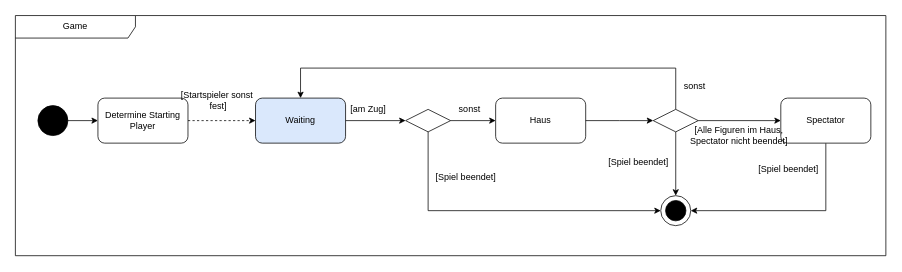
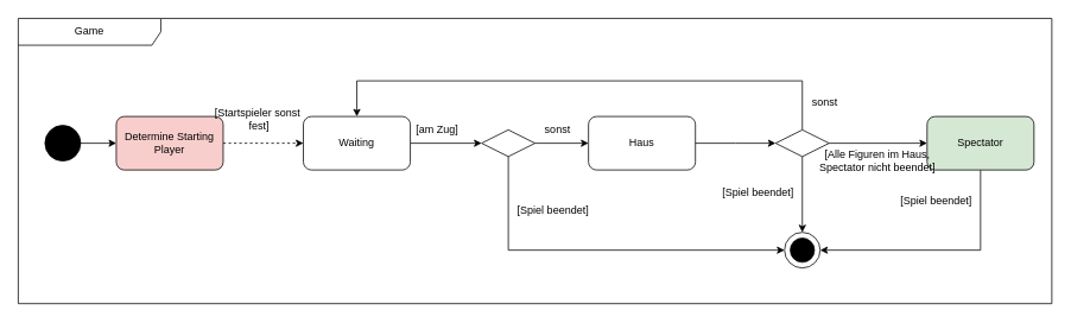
  <mxCell id="0" />
  <mxCell id="1" parent="0" />
  <mxCell id="2" value="Game" style="shape=umlFrame;whiteSpace=wrap;html=1;pointerEvents=0;recursiveResize=0;container=1;collapsible=0;width=160;" parent="1" vertex="1"><mxGeometry x="20" y="20" width="1160" height="320" as="geometry" /></mxCell>
  <mxCell id="3" style="edgeStyle=orthogonalEdgeStyle;rounded=0;orthogonalLoop=1;jettySize=auto;html=1;entryX=0;entryY=0.5;entryDx=0;entryDy=0;dashed=1;" parent="2" source="26" target="5" edge="1"><mxGeometry relative="1" as="geometry" /></mxCell>
  <mxCell id="4" style="edgeStyle=orthogonalEdgeStyle;rounded=0;orthogonalLoop=1;jettySize=auto;html=1;entryX=0;entryY=0.5;entryDx=0;entryDy=0;" parent="2" source="5" target="19" edge="1"><mxGeometry relative="1" as="geometry" /></mxCell>
- <mxCell id="5" value="Waiting" style="rounded=1;whiteSpace=wrap;html=1;fillColor=#dae8fc;" parent="2" vertex="1"><mxGeometry x="320" y="110" width="120" height="60" as="geometry" /></mxCell>
+ <mxCell id="5" value="Waiting" style="rounded=1;whiteSpace=wrap;html=1;" parent="2" vertex="1"><mxGeometry x="320" y="110" width="120" height="60" as="geometry" /></mxCell>
  <mxCell id="6" style="edgeStyle=orthogonalEdgeStyle;rounded=0;orthogonalLoop=1;jettySize=auto;html=1;entryX=0.5;entryY=0;entryDx=0;entryDy=0;exitX=0.5;exitY=0;exitDx=0;exitDy=0;" parent="2" source="12" target="5" edge="1"><mxGeometry relative="1" as="geometry"><Array as="points"><mxPoint x="880" y="70" /><mxPoint x="380" y="70" /></Array></mxGeometry></mxCell>
  <mxCell id="7" value="Haus" style="rounded=1;whiteSpace=wrap;html=1;" parent="2" vertex="1"><mxGeometry x="640" y="110" width="120" height="60" as="geometry" /></mxCell>
  <mxCell id="8" value="" style="ellipse;whiteSpace=wrap;html=1;aspect=fixed;" parent="2" vertex="1"><mxGeometry x="860" y="240" width="40" height="40" as="geometry" /></mxCell>
  <mxCell id="9" value="" style="ellipse;whiteSpace=wrap;html=1;aspect=fixed;fillColor=#000000;" parent="2" vertex="1"><mxGeometry x="866.41" y="246.41" width="27.18" height="27.18" as="geometry" /></mxCell>
  <mxCell id="10" style="edgeStyle=orthogonalEdgeStyle;rounded=0;orthogonalLoop=1;jettySize=auto;html=1;entryX=0.5;entryY=0;entryDx=0;entryDy=0;exitX=0.5;exitY=1;exitDx=0;exitDy=0;" parent="2" source="12" target="8" edge="1"><mxGeometry relative="1" as="geometry" /></mxCell>
  <mxCell id="11" style="edgeStyle=orthogonalEdgeStyle;rounded=0;orthogonalLoop=1;jettySize=auto;html=1;entryX=0;entryY=0.5;entryDx=0;entryDy=0;exitX=1;exitY=0.5;exitDx=0;exitDy=0;" parent="2" source="12" target="14" edge="1"><mxGeometry relative="1" as="geometry" /></mxCell>
  <mxCell id="12" value="" style="rhombus;whiteSpace=wrap;html=1;" parent="2" vertex="1"><mxGeometry x="850" y="125" width="60" height="30" as="geometry" /></mxCell>
  <mxCell id="13" style="edgeStyle=orthogonalEdgeStyle;rounded=0;orthogonalLoop=1;jettySize=auto;html=1;exitX=0.5;exitY=1;exitDx=0;exitDy=0;entryX=1;entryY=0.5;entryDx=0;entryDy=0;" parent="2" source="14" target="8" edge="1"><mxGeometry relative="1" as="geometry"><Array as="points"><mxPoint x="1080" y="260" /></Array><mxPoint x="810" y="503" as="targetPoint" /></mxGeometry></mxCell>
- <mxCell id="14" value="Spectator" style="rounded=1;whiteSpace=wrap;html=1;" parent="2" vertex="1"><mxGeometry x="1020" y="110" width="120" height="60" as="geometry" /></mxCell>
+ <mxCell id="14" value="Spectator" style="rounded=1;whiteSpace=wrap;html=1;fillColor=#d5e8d4;" parent="2" vertex="1"><mxGeometry x="1020" y="110" width="120" height="60" as="geometry" /></mxCell>
  <mxCell id="15" value="[Alle Figuren im Haus,&lt;div&gt;Spectator nicht beendet]&lt;/div&gt;" style="text;html=1;align=center;verticalAlign=middle;resizable=0;points=[];autosize=1;strokeColor=none;fillColor=none;" parent="2" vertex="1"><mxGeometry x="893.59" y="140" width="140" height="40" as="geometry" /></mxCell>
  <mxCell id="16" value="[Spiel beendet]" style="text;html=1;align=center;verticalAlign=middle;resizable=0;points=[];autosize=1;strokeColor=none;fillColor=none;" parent="2" vertex="1"><mxGeometry x="780" y="180" width="100" height="30" as="geometry" /></mxCell>
  <mxCell id="17" value="sonst" style="text;html=1;align=center;verticalAlign=middle;resizable=0;points=[];autosize=1;strokeColor=none;fillColor=none;" parent="2" vertex="1"><mxGeometry x="880" y="80" width="50" height="30" as="geometry" /></mxCell>
  <mxCell id="18" style="edgeStyle=orthogonalEdgeStyle;rounded=0;orthogonalLoop=1;jettySize=auto;html=1;exitX=1;exitY=0.5;exitDx=0;exitDy=0;" parent="2" source="7" edge="1"><mxGeometry relative="1" as="geometry"><mxPoint x="850" y="140" as="targetPoint" /></mxGeometry></mxCell>
  <mxCell id="19" value="" style="rhombus;whiteSpace=wrap;html=1;" parent="2" vertex="1"><mxGeometry x="520" y="125" width="60" height="30" as="geometry" /></mxCell>
  <mxCell id="20" style="edgeStyle=orthogonalEdgeStyle;rounded=0;orthogonalLoop=1;jettySize=auto;html=1;entryX=0;entryY=0.5;entryDx=0;entryDy=0;" parent="2" source="19" target="7" edge="1"><mxGeometry relative="1" as="geometry" /></mxCell>
  <mxCell id="21" style="edgeStyle=orthogonalEdgeStyle;rounded=0;orthogonalLoop=1;jettySize=auto;html=1;entryX=0;entryY=0.5;entryDx=0;entryDy=0;" parent="2" source="19" target="8" edge="1"><mxGeometry relative="1" as="geometry"><Array as="points"><mxPoint x="550" y="260" /></Array><mxPoint x="770" y="503" as="targetPoint" /></mxGeometry></mxCell>
  <mxCell id="22" value="[am Zug]" style="text;html=1;align=center;verticalAlign=middle;resizable=0;points=[];autosize=1;strokeColor=none;fillColor=none;" parent="2" vertex="1"><mxGeometry x="435" y="110" width="70" height="30" as="geometry" /></mxCell>
  <mxCell id="23" value="[Spiel beendet]" style="text;html=1;align=center;verticalAlign=middle;resizable=0;points=[];autosize=1;strokeColor=none;fillColor=none;" parent="2" vertex="1"><mxGeometry x="550" y="200" width="100" height="30" as="geometry" /></mxCell>
  <mxCell id="24" value="sonst" style="text;html=1;align=center;verticalAlign=middle;resizable=0;points=[];autosize=1;strokeColor=none;fillColor=none;" parent="2" vertex="1"><mxGeometry x="580" y="110" width="50" height="30" as="geometry" /></mxCell>
  <mxCell id="25" value="[Spiel beendet]" style="text;html=1;align=center;verticalAlign=middle;resizable=0;points=[];autosize=1;strokeColor=none;fillColor=none;" parent="2" vertex="1"><mxGeometry x="980" y="190" width="100" height="30" as="geometry" /></mxCell>
- <mxCell id="26" value="Determine Starting Player" style="rounded=1;whiteSpace=wrap;html=1;" parent="2" vertex="1"><mxGeometry x="110" y="110" width="120" height="60" as="geometry" /></mxCell>
+ <mxCell id="26" value="Determine Starting Player" style="rounded=1;whiteSpace=wrap;html=1;fillColor=#f8cecc;" parent="2" vertex="1"><mxGeometry x="110" y="110" width="120" height="60" as="geometry" /></mxCell>
  <mxCell id="27" value="" style="ellipse;whiteSpace=wrap;html=1;aspect=fixed;fillColor=#000000;" parent="2" vertex="1"><mxGeometry x="30" y="120" width="40" height="40" as="geometry" /></mxCell>
  <mxCell id="28" style="edgeStyle=orthogonalEdgeStyle;rounded=0;orthogonalLoop=1;jettySize=auto;html=1;entryX=0;entryY=0.5;entryDx=0;entryDy=0;" parent="2" source="27" target="26" edge="1"><mxGeometry relative="1" as="geometry" /></mxCell>
  <mxCell id="29" value="[Startspieler sonst&amp;nbsp;&lt;div&gt;fest]&lt;/div&gt;" style="text;html=1;align=center;verticalAlign=middle;resizable=0;points=[];autosize=1;strokeColor=none;fillColor=none;" vertex="1" parent="1"><mxGeometry x="230" y="113" width="120" height="40" as="geometry" /></mxCell>
